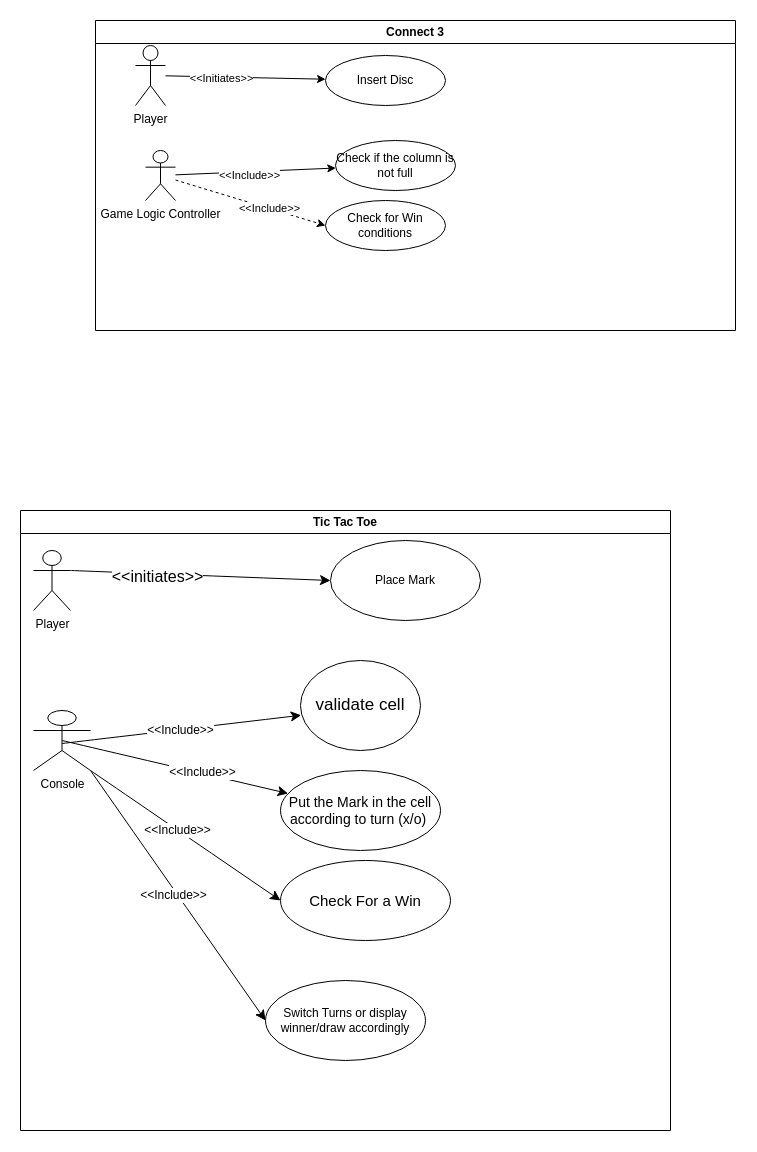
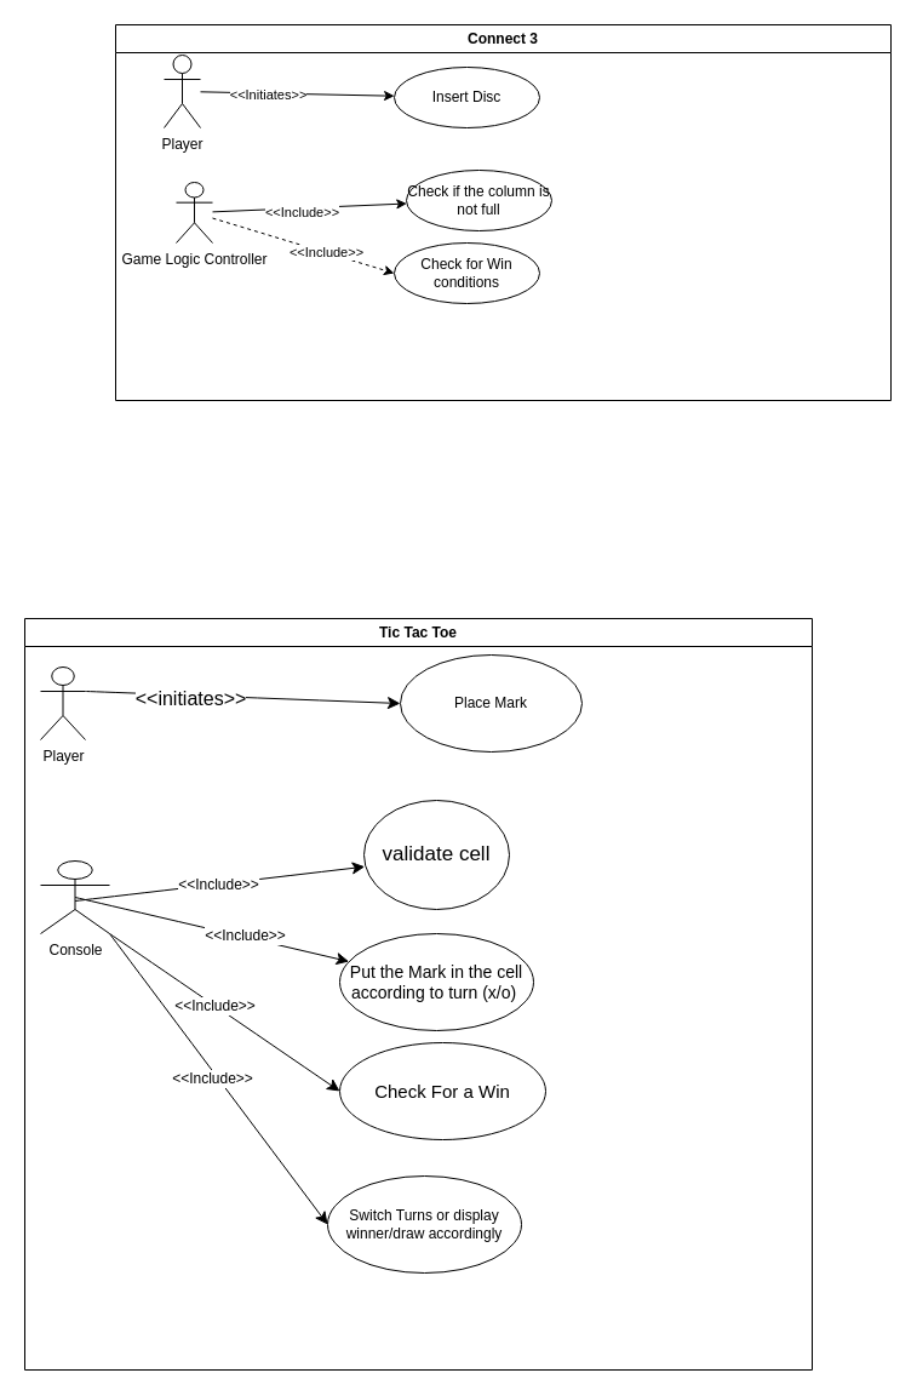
  <mxCell id="0" />
  <mxCell id="1" parent="0" />
  <mxCell id="2" value="Connect 3" style="swimlane;whiteSpace=wrap;html=1;startSize=23;" parent="1" vertex="1"><mxGeometry x="95" y="20" width="640" height="310" as="geometry" /></mxCell>
  <mxCell id="3" value="Player" style="shape=umlActor;verticalLabelPosition=bottom;verticalAlign=top;html=1;outlineConnect=0;" parent="2" vertex="1"><mxGeometry x="40" y="25" width="30" height="60" as="geometry" /></mxCell>
  <mxCell id="4" value="Insert Disc" style="ellipse;whiteSpace=wrap;html=1;" parent="2" vertex="1"><mxGeometry x="230" y="35" width="120" height="50" as="geometry" /></mxCell>
  <mxCell id="5" value="" style="rounded=0;orthogonalLoop=1;jettySize=auto;html=1;" parent="2" source="3" target="4" edge="1"><mxGeometry relative="1" as="geometry" /></mxCell>
  <mxCell id="6" value="&amp;lt;&amp;lt;Initiates&amp;gt;&amp;gt;" style="edgeLabel;html=1;align=center;verticalAlign=middle;resizable=0;points=[];" parent="5" connectable="0" vertex="1"><mxGeometry x="-0.305" y="-1" relative="1" as="geometry"><mxPoint as="offset" /></mxGeometry></mxCell>
  <mxCell id="7" value="Game Logic Controller&lt;div&gt;&lt;br&gt;&lt;/div&gt;" style="shape=umlActor;verticalLabelPosition=bottom;verticalAlign=top;html=1;outlineConnect=0;" parent="2" vertex="1"><mxGeometry x="50" y="130" width="30" height="50" as="geometry" /></mxCell>
  <mxCell id="8" value="Check if the column is not full" style="ellipse;whiteSpace=wrap;html=1;" parent="2" vertex="1"><mxGeometry x="240" y="120" width="120" height="50" as="geometry" /></mxCell>
  <mxCell id="9" style="rounded=0;orthogonalLoop=1;jettySize=auto;html=1;" parent="2" source="7" target="8" edge="1"><mxGeometry relative="1" as="geometry" /></mxCell>
  <mxCell id="10" value="&amp;lt;&amp;lt;Include&amp;gt;&amp;gt;" style="edgeLabel;html=1;align=center;verticalAlign=middle;resizable=0;points=[];" parent="9" connectable="0" vertex="1"><mxGeometry x="-0.093" y="-3" relative="1" as="geometry"><mxPoint as="offset" /></mxGeometry></mxCell>
  <mxCell id="11" value="Check for Win conditions" style="ellipse;whiteSpace=wrap;html=1;" parent="2" vertex="1"><mxGeometry x="230" y="180" width="120" height="50" as="geometry" /></mxCell>
  <mxCell id="12" style="rounded=0;orthogonalLoop=1;jettySize=auto;html=1;entryX=0;entryY=0.5;entryDx=0;entryDy=0;dashed=1;" parent="2" source="7" target="11" edge="1"><mxGeometry relative="1" as="geometry" /></mxCell>
  <mxCell id="13" value="&amp;lt;&amp;lt;Include&amp;gt;&amp;gt;" style="edgeLabel;html=1;align=center;verticalAlign=middle;resizable=0;points=[];" parent="12" connectable="0" vertex="1"><mxGeometry x="0.256" relative="1" as="geometry"><mxPoint as="offset" /></mxGeometry></mxCell>
  <mxCell id="14" value="Tic Tac Toe" style="swimlane;whiteSpace=wrap;html=1;" vertex="1" parent="1"><mxGeometry x="20" y="510" width="650" height="620" as="geometry" /></mxCell>
  <mxCell id="15" style="edgeStyle=none;curved=1;rounded=0;orthogonalLoop=1;jettySize=auto;html=1;exitX=1;exitY=0.333;exitDx=0;exitDy=0;exitPerimeter=0;entryX=0;entryY=0.5;entryDx=0;entryDy=0;fontSize=12;startSize=8;endSize=8;" edge="1" parent="14" source="17" target="25"><mxGeometry relative="1" as="geometry" /></mxCell>
  <mxCell id="16" value="&lt;font style=&quot;font-size: 16px;&quot;&gt;&amp;lt;&amp;lt;initiates&amp;gt;&amp;gt;&lt;/font&gt;" style="edgeLabel;html=1;align=center;verticalAlign=middle;resizable=0;points=[];fontSize=12;" vertex="1" connectable="0" parent="15"><mxGeometry x="-0.324" y="-2" relative="1" as="geometry"><mxPoint x="-1" as="offset" /></mxGeometry></mxCell>
  <mxCell id="17" value="Player&lt;div&gt;&lt;br&gt;&lt;/div&gt;" style="shape=umlActor;verticalLabelPosition=bottom;verticalAlign=top;html=1;outlineConnect=0;" vertex="1" parent="14"><mxGeometry x="13" y="40" width="37" height="60" as="geometry" /></mxCell>
  <mxCell id="18" style="edgeStyle=none;curved=1;rounded=0;orthogonalLoop=1;jettySize=auto;html=1;exitX=0.5;exitY=0.5;exitDx=0;exitDy=0;exitPerimeter=0;fontSize=12;startSize=8;endSize=8;" edge="1" parent="14"><mxGeometry relative="1" as="geometry"><mxPoint x="41.5" y="233" as="sourcePoint" /><mxPoint x="280.674" y="204.728" as="targetPoint" /></mxGeometry></mxCell>
  <mxCell id="19" value="&amp;lt;&amp;lt;Include&amp;gt;&amp;gt;" style="edgeLabel;html=1;align=center;verticalAlign=middle;resizable=0;points=[];fontSize=12;" vertex="1" connectable="0" parent="18"><mxGeometry x="-0.013" relative="1" as="geometry"><mxPoint as="offset" /></mxGeometry></mxCell>
  <mxCell id="20" style="edgeStyle=none;curved=1;rounded=0;orthogonalLoop=1;jettySize=auto;html=1;exitX=1;exitY=1;exitDx=0;exitDy=0;exitPerimeter=0;entryX=0;entryY=0.5;entryDx=0;entryDy=0;fontSize=12;startSize=8;endSize=8;" edge="1" parent="14" source="24" target="30"><mxGeometry relative="1" as="geometry" /></mxCell>
  <mxCell id="21" value="&amp;lt;&amp;lt;Include&amp;gt;&amp;gt;" style="edgeLabel;html=1;align=center;verticalAlign=middle;resizable=0;points=[];fontSize=12;" vertex="1" connectable="0" parent="20"><mxGeometry x="-0.091" relative="1" as="geometry"><mxPoint as="offset" /></mxGeometry></mxCell>
  <mxCell id="22" style="edgeStyle=none;curved=1;rounded=0;orthogonalLoop=1;jettySize=auto;html=1;exitX=1;exitY=1;exitDx=0;exitDy=0;exitPerimeter=0;entryX=0;entryY=0.5;entryDx=0;entryDy=0;fontSize=12;startSize=8;endSize=8;" edge="1" parent="14" source="24" target="31"><mxGeometry relative="1" as="geometry" /></mxCell>
  <mxCell id="23" value="&amp;lt;&amp;lt;Include&amp;gt;&amp;gt;" style="edgeLabel;html=1;align=center;verticalAlign=middle;resizable=0;points=[];fontSize=12;" vertex="1" connectable="0" parent="22"><mxGeometry x="-0.026" y="-4" relative="1" as="geometry"><mxPoint as="offset" /></mxGeometry></mxCell>
  <mxCell id="24" value="Console" style="shape=umlActor;verticalLabelPosition=bottom;verticalAlign=top;html=1;outlineConnect=0;" vertex="1" parent="14"><mxGeometry x="13" y="200" width="57" height="60" as="geometry" /></mxCell>
  <mxCell id="25" value="Place Mark" style="ellipse;whiteSpace=wrap;html=1;" vertex="1" parent="14"><mxGeometry x="310" y="30" width="150" height="80" as="geometry" /></mxCell>
  <mxCell id="26" value="&lt;font style=&quot;font-size: 17px;&quot;&gt;validate cell&lt;/font&gt;" style="ellipse;whiteSpace=wrap;html=1;" vertex="1" parent="14"><mxGeometry x="280" y="150" width="120" height="90" as="geometry" /></mxCell>
  <mxCell id="27" value="&lt;font style=&quot;font-size: 14px;&quot;&gt;Put the Mark in the cell according to turn (x/o)&amp;nbsp;&lt;/font&gt;" style="ellipse;whiteSpace=wrap;html=1;" vertex="1" parent="14"><mxGeometry x="260" y="260" width="160" height="80" as="geometry" /></mxCell>
  <mxCell id="28" style="edgeStyle=none;curved=1;rounded=0;orthogonalLoop=1;jettySize=auto;html=1;exitX=0.5;exitY=0.5;exitDx=0;exitDy=0;exitPerimeter=0;fontSize=12;startSize=8;endSize=8;" edge="1" parent="14" source="24" target="27"><mxGeometry relative="1" as="geometry"><mxPoint x="250" y="290" as="targetPoint" /></mxGeometry></mxCell>
  <mxCell id="29" value="&amp;lt;&amp;lt;Include&amp;gt;&amp;gt;" style="edgeLabel;html=1;align=center;verticalAlign=middle;resizable=0;points=[];fontSize=12;" vertex="1" connectable="0" parent="28"><mxGeometry x="0.237" y="1" relative="1" as="geometry"><mxPoint as="offset" /></mxGeometry></mxCell>
  <mxCell id="30" value="&lt;font style=&quot;font-size: 15px;&quot;&gt;Check For a Win&lt;/font&gt;" style="ellipse;whiteSpace=wrap;html=1;" vertex="1" parent="14"><mxGeometry x="260" y="350" width="170" height="80" as="geometry" /></mxCell>
- <mxCell id="31" value="Switch Turns or display winner/draw accordingly" style="ellipse;whiteSpace=wrap;html=1;" vertex="1" parent="14"><mxGeometry x="245" y="470" width="160" height="80" as="geometry" /></mxCell>
+ <mxCell id="31" value="Switch Turns or display winner/draw accordingly" style="ellipse;whiteSpace=wrap;html=1;" vertex="1" parent="14"><mxGeometry x="250" y="460" width="160" height="80" as="geometry" /></mxCell>
